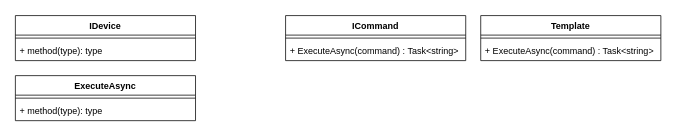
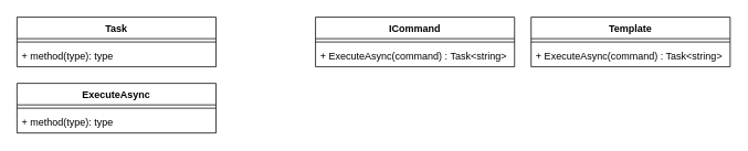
  <mxCell id="0" />
  <mxCell id="1" parent="0" />
- <mxCell id="2" value="IDevice" style="swimlane;fontStyle=1;align=center;verticalAlign=top;childLayout=stackLayout;horizontal=1;startSize=26;horizontalStack=0;resizeParent=1;resizeParentMax=0;resizeLast=0;collapsible=1;marginBottom=0;whiteSpace=wrap;html=1;" vertex="1" parent="1"><mxGeometry x="20" y="20" width="240" height="60" as="geometry" /></mxCell>
+ <mxCell id="2" value="Task" style="swimlane;fontStyle=1;align=center;verticalAlign=top;childLayout=stackLayout;horizontal=1;startSize=26;horizontalStack=0;resizeParent=1;resizeParentMax=0;resizeLast=0;collapsible=1;marginBottom=0;whiteSpace=wrap;html=1;" vertex="1" parent="1"><mxGeometry x="20" y="20" width="240" height="60" as="geometry" /></mxCell>
  <mxCell id="3" value="" style="line;strokeWidth=1;fillColor=none;align=left;verticalAlign=middle;spacingTop=-1;spacingLeft=3;spacingRight=3;rotatable=0;labelPosition=right;points=[];portConstraint=eastwest;strokeColor=inherit;" vertex="1" parent="2"><mxGeometry y="26" width="240" height="8" as="geometry" /></mxCell>
  <mxCell id="4" value="+ method(type): type" style="text;strokeColor=none;fillColor=none;align=left;verticalAlign=top;spacingLeft=4;spacingRight=4;overflow=hidden;rotatable=0;points=[[0,0.5],[1,0.5]];portConstraint=eastwest;whiteSpace=wrap;html=1;" vertex="1" parent="2"><mxGeometry y="34" width="240" height="26" as="geometry" /></mxCell>
  <mxCell id="5" value="ExecuteAsync" style="swimlane;fontStyle=1;align=center;verticalAlign=top;childLayout=stackLayout;horizontal=1;startSize=26;horizontalStack=0;resizeParent=1;resizeParentMax=0;resizeLast=0;collapsible=1;marginBottom=0;whiteSpace=wrap;html=1;" vertex="1" parent="1"><mxGeometry x="20" y="100" width="240" height="60" as="geometry" /></mxCell>
  <mxCell id="6" value="" style="line;strokeWidth=1;fillColor=none;align=left;verticalAlign=middle;spacingTop=-1;spacingLeft=3;spacingRight=3;rotatable=0;labelPosition=right;points=[];portConstraint=eastwest;strokeColor=inherit;" vertex="1" parent="5"><mxGeometry y="26" width="240" height="8" as="geometry" /></mxCell>
  <mxCell id="7" value="+ method(type): type" style="text;strokeColor=none;fillColor=none;align=left;verticalAlign=top;spacingLeft=4;spacingRight=4;overflow=hidden;rotatable=0;points=[[0,0.5],[1,0.5]];portConstraint=eastwest;whiteSpace=wrap;html=1;" vertex="1" parent="5"><mxGeometry y="34" width="240" height="26" as="geometry" /></mxCell>
  <mxCell id="8" value="ICommand" style="swimlane;fontStyle=1;align=center;verticalAlign=top;childLayout=stackLayout;horizontal=1;startSize=26;horizontalStack=0;resizeParent=1;resizeParentMax=0;resizeLast=0;collapsible=1;marginBottom=0;whiteSpace=wrap;html=1;" vertex="1" parent="1"><mxGeometry x="380" y="20" width="240" height="60" as="geometry" /></mxCell>
  <mxCell id="9" value="" style="line;strokeWidth=1;fillColor=none;align=left;verticalAlign=middle;spacingTop=-1;spacingLeft=3;spacingRight=3;rotatable=0;labelPosition=right;points=[];portConstraint=eastwest;strokeColor=inherit;" vertex="1" parent="8"><mxGeometry y="26" width="240" height="8" as="geometry" /></mxCell>
  <mxCell id="10" value="+ ExecuteAsync(command) : Task&amp;lt;string&amp;gt;" style="text;strokeColor=none;fillColor=none;align=left;verticalAlign=top;spacingLeft=4;spacingRight=4;overflow=hidden;rotatable=0;points=[[0,0.5],[1,0.5]];portConstraint=eastwest;whiteSpace=wrap;html=1;" vertex="1" parent="8"><mxGeometry y="34" width="240" height="26" as="geometry" /></mxCell>
  <mxCell id="11" value="Template" style="swimlane;fontStyle=1;align=center;verticalAlign=top;childLayout=stackLayout;horizontal=1;startSize=26;horizontalStack=0;resizeParent=1;resizeParentMax=0;resizeLast=0;collapsible=1;marginBottom=0;whiteSpace=wrap;html=1;" vertex="1" parent="1"><mxGeometry x="640" y="20" width="240" height="60" as="geometry" /></mxCell>
  <mxCell id="12" value="" style="line;strokeWidth=1;fillColor=none;align=left;verticalAlign=middle;spacingTop=-1;spacingLeft=3;spacingRight=3;rotatable=0;labelPosition=right;points=[];portConstraint=eastwest;strokeColor=inherit;" vertex="1" parent="11"><mxGeometry y="26" width="240" height="8" as="geometry" /></mxCell>
  <mxCell id="13" value="+ ExecuteAsync(command) : Task&amp;lt;string&amp;gt;" style="text;strokeColor=none;fillColor=none;align=left;verticalAlign=top;spacingLeft=4;spacingRight=4;overflow=hidden;rotatable=0;points=[[0,0.5],[1,0.5]];portConstraint=eastwest;whiteSpace=wrap;html=1;" vertex="1" parent="11"><mxGeometry y="34" width="240" height="26" as="geometry" /></mxCell>
